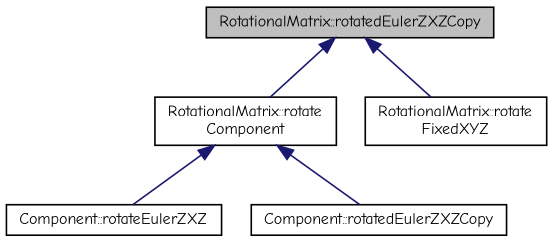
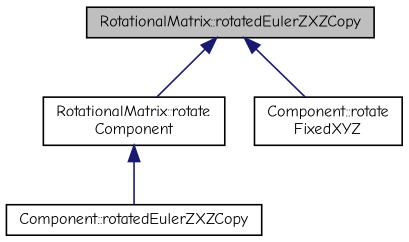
  digraph {
    fontname="Comic Neue"
    rankdir=TB
    node [color=black fillcolor=white fontname="Comic Neue" fontsize=10 shape=record style=filled]
    edge [color=midnightblue dir=back fontname="Comic Neue" fontsize=10 labelfontname=Helvetica labelfontsize=10 style=solid]
    n1 [fillcolor=grey75 fontcolor=black height=0.2 label="RotationalMatrix::rotatedEulerZXZCopy" width=0.4]
    n2 [height=0.2 label="RotationalMatrix::rotate\lComponent" width=0.4]
-   n3 [height=0.2 label="RotationalMatrix::rotate\lFixedXYZ" width=0.4]
-   n4 [height=0.2 label="Component::rotateEulerZXZ" width=0.4]
+   n3 [height=0.2 label="Component::rotate\lFixedXYZ" width=0.4]
    n5 [height=0.2 label="Component::rotatedEulerZXZCopy" width=0.4]
    n1 -> n2
    n1 -> n3
-   n2 -> n4
    n2 -> n5
  }
